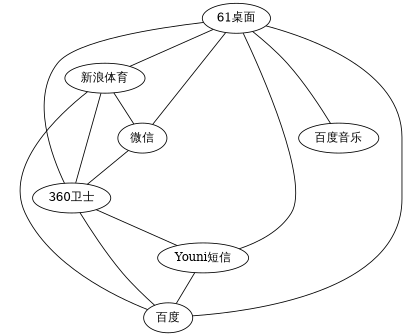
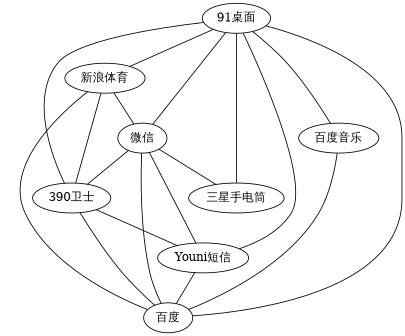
  strict graph {
    edge [weights="[0, 0, 0, 0, 0, 0, 1]"]
-   "91桌面" [label="61桌面"]
+   "91桌面"
    "新浪体育"
    "百度音乐"
    "微信"
-   "360卫士"
+   "三星手电筒"
+   "360卫士" [label="390卫士"]
    "Youni短信"
    "百度"
    "91桌面" -- "新浪体育" [weights="[0, 0, 0, 0, 0, 0, 3]"]
    "91桌面" -- "百度音乐"
    "91桌面" -- "微信" [weights="[0, 0, 0, 0, 0, 0, 32]"]
+   "91桌面" -- "三星手电筒"
    "91桌面" -- "360卫士" [weights="[0, 0, 0, 0, 0, 0, 6]"]
    "91桌面" -- "Youni短信" [weights="[0, 0, 0, 0, 0, 0, 36]"]
    "91桌面" -- "百度" [weights="[0, 0, 0, 0, 0, 0, 10]"]
    "新浪体育" -- "微信" [weights="[0, 0, 0, 0, 0, 0, 3]"]
    "新浪体育" -- "360卫士"
    "新浪体育" -- "百度" [weights="[0, 0, 0, 0, 0, 0, 2]"]
+   "百度音乐" -- "百度"
+   "微信" -- "三星手电筒"
    "微信" -- "360卫士" [weights="[0, 0, 0, 0, 0, 0, 5]"]
+   "微信" -- "Youni短信" [weights="[0, 0, 0, 0, 0, 0, 26]"]
+   "微信" -- "百度" [weights="[0, 0, 0, 0, 0, 0, 6]"]
    "360卫士" -- "Youni短信" [weights="[0, 0, 0, 0, 0, 0, 4]"]
    "360卫士" -- "百度"
    "Youni短信" -- "百度" [weights="[0, 0, 0, 0, 0, 0, 7]"]
  }
